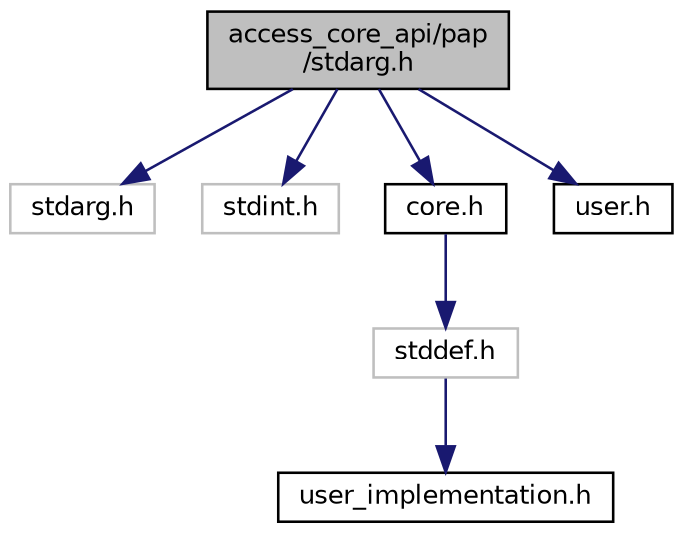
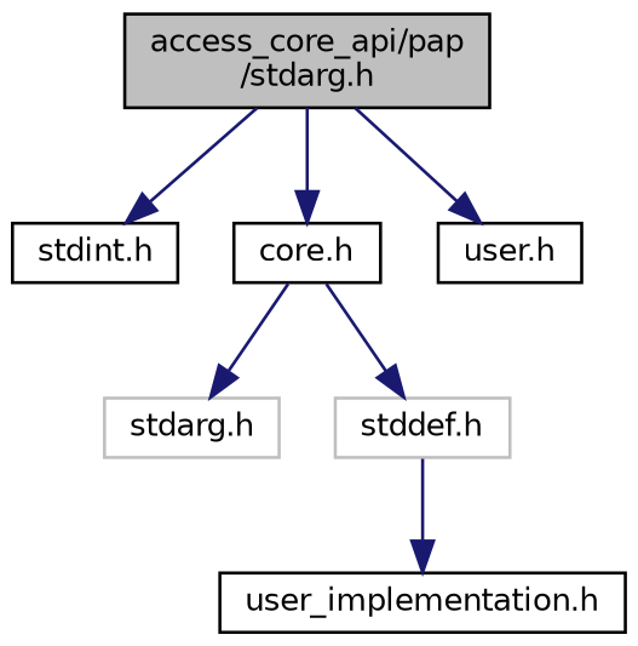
  digraph {
    node [color=black fillcolor=white fontname=Helvetica fontsize=10 shape=record style=filled]
    edge [color=midnightblue fontname=Helvetica fontsize=10 labelfontname=Helvetica labelfontsize=10 style=solid]
    n1 [fillcolor=grey75 fontcolor=black height=0.2 label="access_core_api/pap\l/stdarg.h" width=0.4]
    n2 [color=grey75 height=0.2 label="stdarg.h" width=0.4]
-   n3 [color=grey75 height=0.2 label="stdint.h" width=0.4]
+   n3 [height=0.2 label="stdint.h" width=0.4]
    n4 [height=0.2 label="core.h" width=0.4]
    n5 [height=0.2 label="user.h" width=0.4]
    n6 [color=grey75 height=0.2 label="stddef.h" width=0.4]
    n7 [height=0.2 label="user_implementation.h" width=0.4]
-   n1 -> n2
+   n4 -> n2
    n1 -> n3
    n1 -> n4
    n1 -> n5
    n4 -> n6
    n6 -> n7
  }
